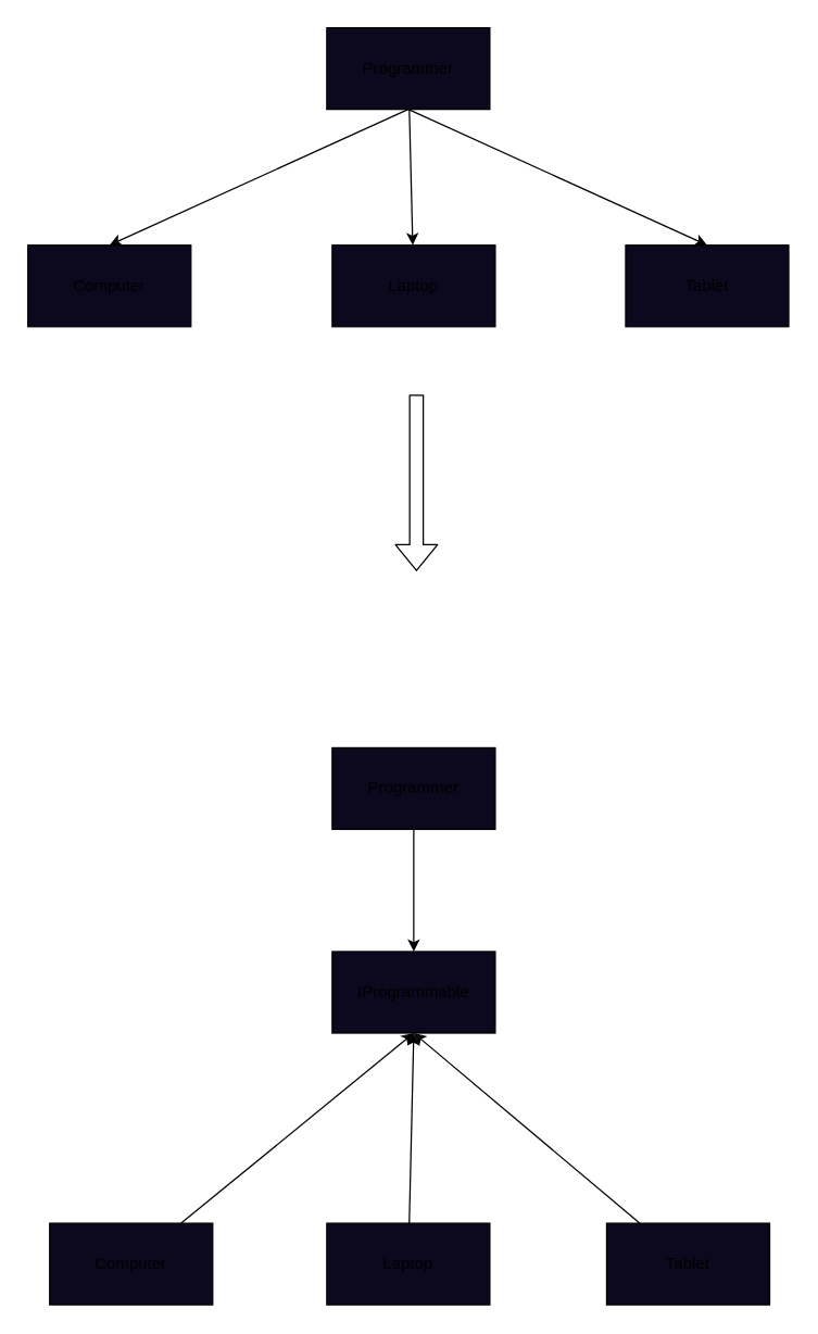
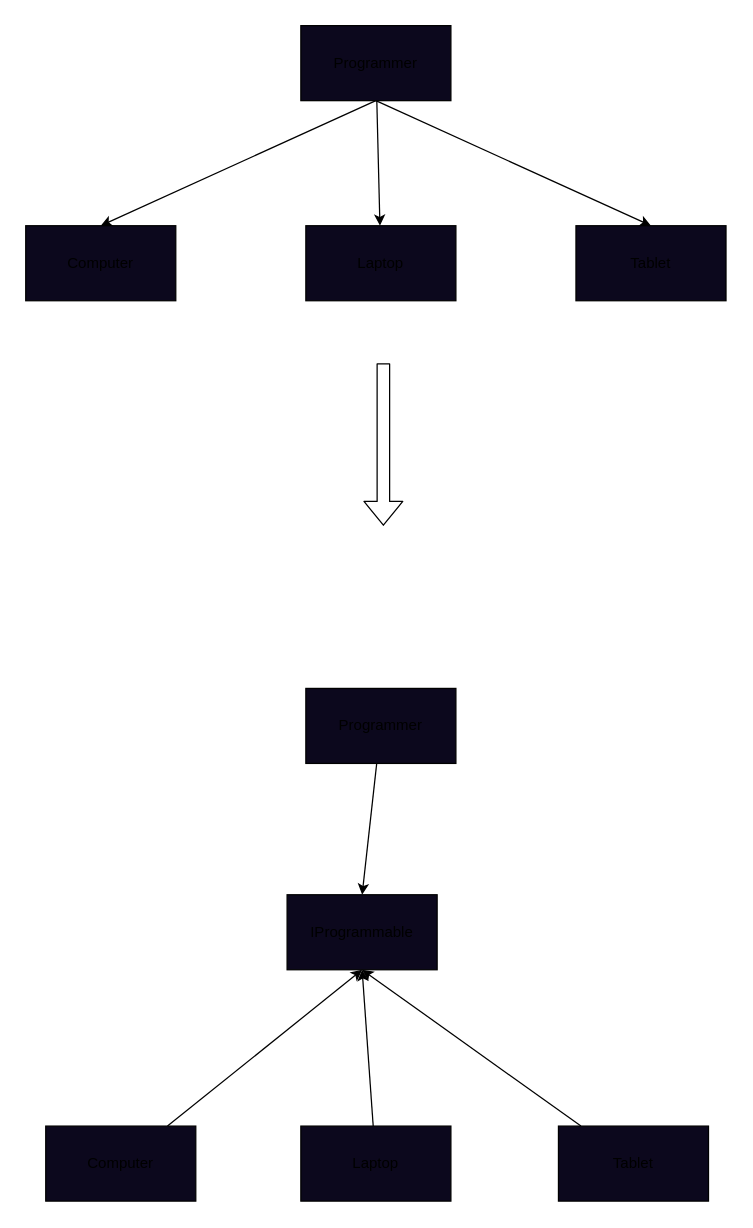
  <mxCell id="0" />
  <mxCell id="1" parent="0" />
  <mxCell id="2" style="edgeStyle=none;html=1;entryX=0.5;entryY=0;entryDx=0;entryDy=0;exitX=0.5;exitY=1;exitDx=0;exitDy=0;" parent="1" source="5" target="6" edge="1"><mxGeometry relative="1" as="geometry"><mxPoint x="296" y="490" as="sourcePoint" /></mxGeometry></mxCell>
  <mxCell id="3" style="edgeStyle=none;html=1;" parent="1" source="5" target="8" edge="1"><mxGeometry relative="1" as="geometry" /></mxCell>
  <mxCell id="4" style="edgeStyle=none;html=1;entryX=0.5;entryY=0;entryDx=0;entryDy=0;exitX=0.5;exitY=1;exitDx=0;exitDy=0;" parent="1" source="5" target="7" edge="1"><mxGeometry relative="1" as="geometry" /></mxCell>
  <mxCell id="5" value="Programmer" style="rounded=0;whiteSpace=wrap;html=1;fillColor=#0C081D;" parent="1" vertex="1"><mxGeometry x="240" y="20" width="120" height="60" as="geometry" /></mxCell>
  <mxCell id="6" value="Computer" style="rounded=0;whiteSpace=wrap;html=1;fillColor=#0C081D;" parent="1" vertex="1"><mxGeometry x="20" y="180" width="120" height="60" as="geometry" /></mxCell>
  <mxCell id="7" value="Tablet" style="rounded=0;whiteSpace=wrap;html=1;fillColor=#0C081D;" parent="1" vertex="1"><mxGeometry x="460" y="180" width="120" height="60" as="geometry" /></mxCell>
  <mxCell id="8" value="Laptop" style="rounded=0;whiteSpace=wrap;html=1;fillColor=#0C081D;" parent="1" vertex="1"><mxGeometry x="244" y="180" width="120" height="60" as="geometry" /></mxCell>
  <mxCell id="9" value="" style="shape=flexArrow;endArrow=classic;html=1;" edge="1" parent="1"><mxGeometry width="50" height="50" relative="1" as="geometry"><mxPoint x="306" y="290" as="sourcePoint" /><mxPoint x="306" y="420" as="targetPoint" /></mxGeometry></mxCell>
  <mxCell id="10" style="edgeStyle=none;html=1;entryX=0.5;entryY=0;entryDx=0;entryDy=0;" edge="1" parent="1" source="11" target="18"><mxGeometry relative="1" as="geometry" /></mxCell>
  <mxCell id="11" value="Programmer" style="rounded=0;whiteSpace=wrap;html=1;fillColor=#0C081D;" vertex="1" parent="1"><mxGeometry x="244" y="550" width="120" height="60" as="geometry" /></mxCell>
  <mxCell id="12" style="edgeStyle=none;html=1;entryX=0.5;entryY=1;entryDx=0;entryDy=0;" edge="1" parent="1" source="13" target="18"><mxGeometry relative="1" as="geometry" /></mxCell>
  <mxCell id="13" value="Computer" style="rounded=0;whiteSpace=wrap;html=1;fillColor=#0C081D;" vertex="1" parent="1"><mxGeometry x="36" y="900" width="120" height="60" as="geometry" /></mxCell>
  <mxCell id="14" style="edgeStyle=none;html=1;entryX=0.5;entryY=1;entryDx=0;entryDy=0;" edge="1" parent="1" source="15" target="18"><mxGeometry relative="1" as="geometry" /></mxCell>
  <mxCell id="15" value="Tablet" style="rounded=0;whiteSpace=wrap;html=1;fillColor=#0C081D;" vertex="1" parent="1"><mxGeometry x="446" y="900" width="120" height="60" as="geometry" /></mxCell>
  <mxCell id="16" style="edgeStyle=none;html=1;entryX=0.5;entryY=1;entryDx=0;entryDy=0;" edge="1" parent="1" source="17" target="18"><mxGeometry relative="1" as="geometry" /></mxCell>
  <mxCell id="17" value="Laptop" style="rounded=0;whiteSpace=wrap;html=1;fillColor=#0C081D;" vertex="1" parent="1"><mxGeometry x="240" y="900" width="120" height="60" as="geometry" /></mxCell>
- <mxCell id="18" value="IProgrammable" style="rounded=0;whiteSpace=wrap;html=1;fillColor=#0C081D;" vertex="1" parent="1"><mxGeometry x="244" y="700" width="120" height="60" as="geometry" /></mxCell>
+ <mxCell id="18" value="IProgrammable" style="rounded=0;whiteSpace=wrap;html=1;fillColor=#0C081D;" vertex="1" parent="1"><mxGeometry x="229" y="715" width="120" height="60" as="geometry" /></mxCell>
